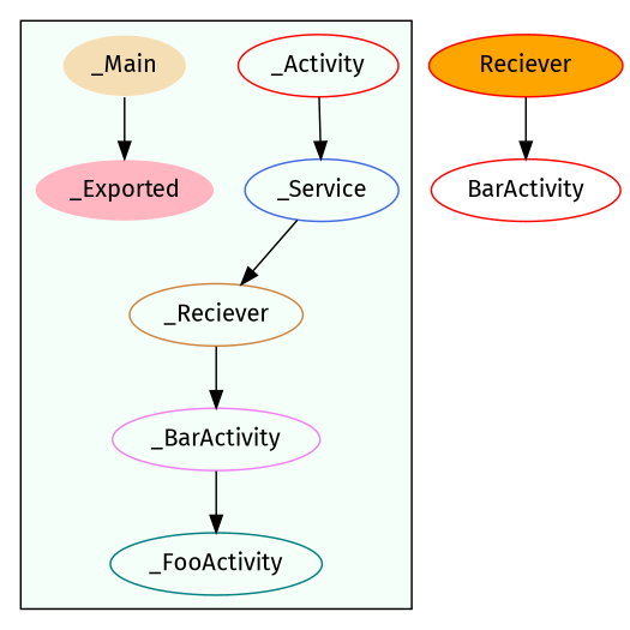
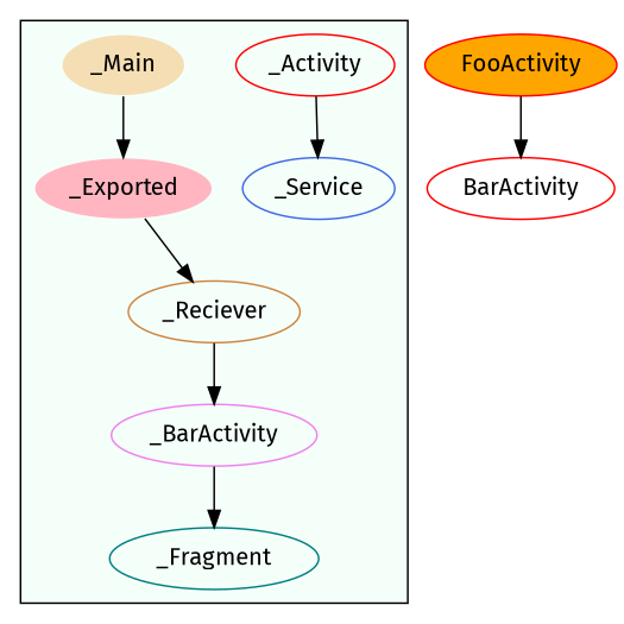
  digraph {
    fontname="Fira Sans"
    node [color=red fontname="Fira Sans"]
    edge [fontname="Fira Sans"]
    _Activity
    _Service [color=royalblue]
    _Reciever [color=peru]
    n4 [color=violet label=_BarActivity]
-   _Fragment [color=teal label=_FooActivity]
+   _Fragment [color=teal]
    _Main [color=mintcream fillcolor=wheat style=filled]
    _Exported [color=mintcream fillcolor=lightpink style=filled]
-   FooActivity [fillcolor=orange style=filled label=Reciever]
+   FooActivity [fillcolor=orange style=filled]
    BarActivity
    subgraph cluster_1 {
      bgcolor=mintcream
      _Activity
      _Service
      _Reciever
      n4
      _Fragment
      _Main
      _Exported
    }
    _Activity -> _Service
-   _Service -> _Reciever
+   _Exported -> _Reciever
    _Reciever -> n4
    n4 -> _Fragment
    _Main -> _Exported
    FooActivity -> BarActivity
  }
